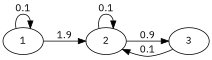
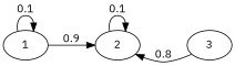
  digraph {
    fontname="IBM Plex Sans"
    rankdir=LR
    node [fontname="IBM Plex Sans"]
    edge [fontname="IBM Plex Sans"]
    1
    2
    3
    1 -> 1 [label=0.1]
-   1 -> 2 [label=1.9]
+   1 -> 2 [label=0.9]
    2 -> 2 [label=0.1]
-   2 -> 3 [label=0.9]
-   3 -> 2 [label=0.1]
+   3 -> 2 [label=0.8]
  }
